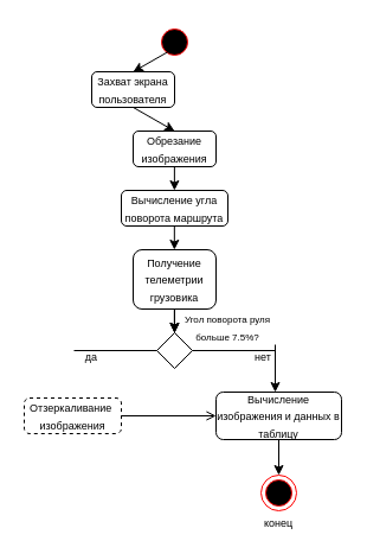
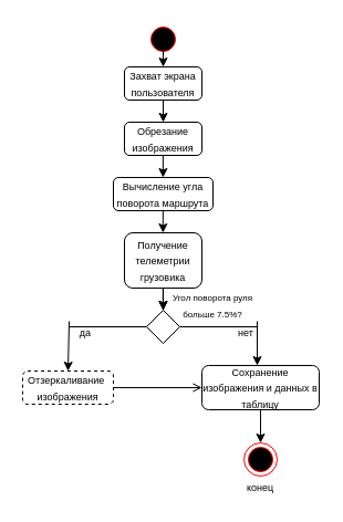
  <mxCell id="0" />
  <mxCell id="1" parent="0" />
  <mxCell id="2" value="" style="ellipse;shape=startState;fillColor=#000000;strokeColor=#ff0000;" vertex="1" parent="1"><mxGeometry x="132" y="20" width="30" height="30" as="geometry" /></mxCell>
- <mxCell id="3" value="&lt;font style=&quot;font-size: 9px;&quot;&gt;Захват экрана пользователя&lt;br&gt;&lt;/font&gt;" style="rounded=1;whiteSpace=wrap;html=1;" vertex="1" parent="1"><mxGeometry x="77" y="60" width="70" height="30" as="geometry" /></mxCell>
+ <mxCell id="3" value="&lt;font style=&quot;font-size: 9px;&quot;&gt;Захват экрана пользователя&lt;br&gt;&lt;/font&gt;" style="rounded=1;whiteSpace=wrap;html=1;" vertex="1" parent="1"><mxGeometry x="112" y="60" width="70" height="30" as="geometry" /></mxCell>
  <mxCell id="4" value="" style="endArrow=classic;html=1;rounded=0;exitX=0.5;exitY=1;exitDx=0;exitDy=0;" edge="1" parent="1" source="3"><mxGeometry width="50" height="50" relative="1" as="geometry"><mxPoint x="135.25" y="102.07" as="sourcePoint" /><mxPoint x="147" y="110" as="targetPoint" /></mxGeometry></mxCell>
  <mxCell id="5" value="" style="endArrow=classic;html=1;rounded=0;entryX=0.5;entryY=0;entryDx=0;entryDy=0;" edge="1" parent="1" target="3"><mxGeometry width="50" height="50" relative="1" as="geometry"><mxPoint x="147" y="40" as="sourcePoint" /><mxPoint x="146.88" y="50" as="targetPoint" /></mxGeometry></mxCell>
  <mxCell id="6" value="&lt;font style=&quot;font-size: 9px;&quot;&gt;Обрезание изображения&lt;br&gt;&lt;/font&gt;" style="rounded=1;whiteSpace=wrap;html=1;" vertex="1" parent="1"><mxGeometry x="112" y="110" width="70" height="30" as="geometry" /></mxCell>
  <mxCell id="7" value="" style="edgeStyle=orthogonalEdgeStyle;rounded=0;orthogonalLoop=1;jettySize=auto;html=1;" edge="1" parent="1" source="9" target="13"><mxGeometry relative="1" as="geometry" /></mxCell>
  <mxCell id="8" value="" style="edgeStyle=orthogonalEdgeStyle;rounded=0;orthogonalLoop=1;jettySize=auto;html=1;" edge="1" parent="1" source="9" target="13"><mxGeometry relative="1" as="geometry" /></mxCell>
  <mxCell id="9" value="&lt;font style=&quot;font-size: 9px;&quot;&gt;Получение телеметрии грузовика&lt;br&gt;&lt;/font&gt;" style="rounded=1;whiteSpace=wrap;html=1;" vertex="1" parent="1"><mxGeometry x="112" y="210" width="70" height="50" as="geometry" /></mxCell>
  <mxCell id="10" value="" style="endArrow=classic;html=1;rounded=0;exitX=0.5;exitY=1;exitDx=0;exitDy=0;" edge="1" parent="1"><mxGeometry width="50" height="50" relative="1" as="geometry"><mxPoint x="146.89" y="140" as="sourcePoint" /><mxPoint x="146.89" y="160" as="targetPoint" /></mxGeometry></mxCell>
  <mxCell id="11" value="&lt;font style=&quot;font-size: 9px;&quot;&gt;Вычисление угла поворота маршрута&lt;/font&gt;" style="rounded=1;whiteSpace=wrap;html=1;" vertex="1" parent="1"><mxGeometry x="102" y="160" width="90" height="30" as="geometry" /></mxCell>
  <mxCell id="12" value="" style="endArrow=classic;html=1;rounded=0;exitX=0.5;exitY=1;exitDx=0;exitDy=0;" edge="1" parent="1"><mxGeometry width="50" height="50" relative="1" as="geometry"><mxPoint x="146.83" y="260" as="sourcePoint" /><mxPoint x="146.83" y="280" as="targetPoint" /></mxGeometry></mxCell>
  <mxCell id="13" value="" style="rhombus;whiteSpace=wrap;html=1;" vertex="1" parent="1"><mxGeometry x="132" y="280" width="30" height="30" as="geometry" /></mxCell>
  <mxCell id="14" value="&lt;font style=&quot;font-size: 8px;&quot;&gt;Угол поворота руля больше 7.5%?&lt;/font&gt;" style="text;html=1;align=center;verticalAlign=middle;whiteSpace=wrap;rounded=0;" vertex="1" parent="1"><mxGeometry x="152" y="260" width="80" height="30" as="geometry" /></mxCell>
  <mxCell id="15" value="" style="endArrow=classic;html=1;rounded=0;exitX=0.5;exitY=1;exitDx=0;exitDy=0;" edge="1" parent="1"><mxGeometry width="50" height="50" relative="1" as="geometry"><mxPoint x="146.83" y="190" as="sourcePoint" /><mxPoint x="146.83" y="210" as="targetPoint" /></mxGeometry></mxCell>
  <mxCell id="16" value="" style="endArrow=none;html=1;rounded=0;exitX=1;exitY=0.5;exitDx=0;exitDy=0;" edge="1" parent="1" source="13"><mxGeometry width="50" height="50" relative="1" as="geometry"><mxPoint x="12" y="360" as="sourcePoint" /><mxPoint x="232" y="295" as="targetPoint" /></mxGeometry></mxCell>
  <mxCell id="17" value="" style="endArrow=classic;html=1;rounded=0;exitX=1;exitY=1;exitDx=0;exitDy=0;" edge="1" parent="1" source="14"><mxGeometry width="50" height="50" relative="1" as="geometry"><mxPoint x="232" y="300" as="sourcePoint" /><mxPoint x="232" y="330" as="targetPoint" /></mxGeometry></mxCell>
  <mxCell id="18" value="" style="edgeStyle=orthogonalEdgeStyle;rounded=0;orthogonalLoop=1;jettySize=auto;html=1;" edge="1" parent="1" source="19" target="20"><mxGeometry relative="1" as="geometry" /></mxCell>
- <mxCell id="19" value="&lt;font style=&quot;font-size: 9px;&quot;&gt;Вычисление изображения и данных в таблицу&lt;/font&gt;" style="rounded=1;whiteSpace=wrap;html=1;" vertex="1" parent="1"><mxGeometry x="182" y="330" width="106" height="40" as="geometry" /></mxCell>
+ <mxCell id="19" value="&lt;font style=&quot;font-size: 9px;&quot;&gt;Сохранение изображения и данных в таблицу&lt;/font&gt;" style="rounded=1;whiteSpace=wrap;html=1;" vertex="1" parent="1"><mxGeometry x="182" y="330" width="106" height="40" as="geometry" /></mxCell>
  <mxCell id="20" value="" style="ellipse;shape=endState;fillColor=#000000;strokeColor=#ff0000" vertex="1" parent="1"><mxGeometry x="220" y="400" width="30" height="30" as="geometry" /></mxCell>
  <mxCell id="21" value="&lt;font style=&quot;font-size: 9px;&quot;&gt;конец&lt;/font&gt;" style="text;html=1;align=center;verticalAlign=middle;whiteSpace=wrap;rounded=0;" vertex="1" parent="1"><mxGeometry x="218" y="430" width="34" height="20" as="geometry" /></mxCell>
  <mxCell id="22" value="" style="endArrow=none;html=1;rounded=0;exitX=0;exitY=0.5;exitDx=0;exitDy=0;" edge="1" parent="1" source="13"><mxGeometry width="50" height="50" relative="1" as="geometry"><mxPoint x="172" y="305" as="sourcePoint" /><mxPoint x="62" y="295" as="targetPoint" /></mxGeometry></mxCell>
+ <mxCell id="23" value="" style="endArrow=classic;html=1;rounded=0;entryX=0.5;entryY=0;entryDx=0;entryDy=0;exitX=0;exitY=0;exitDx=0;exitDy=0;" edge="1" parent="1" source="25" target="26"><mxGeometry width="50" height="50" relative="1" as="geometry"><mxPoint x="52" y="290" as="sourcePoint" /><mxPoint x="62" y="330" as="targetPoint" /></mxGeometry></mxCell>
  <mxCell id="24" value="&lt;font style=&quot;font-size: 9px;&quot;&gt;нет&lt;/font&gt;" style="text;html=1;align=center;verticalAlign=middle;whiteSpace=wrap;rounded=0;" vertex="1" parent="1"><mxGeometry x="212" y="295" width="20" height="10" as="geometry" /></mxCell>
  <mxCell id="25" value="&lt;font style=&quot;font-size: 9px;&quot;&gt;да&lt;/font&gt;" style="text;html=1;align=center;verticalAlign=middle;whiteSpace=wrap;rounded=0;" vertex="1" parent="1"><mxGeometry x="62" y="290" width="30" height="20" as="geometry" /></mxCell>
  <mxCell id="26" value="&lt;font style=&quot;font-size: 9px;&quot;&gt;&lt;span lang=&quot;ru&quot; class=&quot;ILfuVd&quot;&gt;&lt;span class=&quot;hgKElc&quot;&gt;Отзеркаливание&amp;nbsp; &lt;/span&gt;&lt;/span&gt;изображения&lt;/font&gt;" style="rounded=1;whiteSpace=wrap;html=1;dashed=1;" vertex="1" parent="1"><mxGeometry x="20" y="335" width="82" height="30" as="geometry" /></mxCell>
  <mxCell id="27" value="" style="endArrow=open;html=1;rounded=0;entryX=0;entryY=0.5;entryDx=0;entryDy=0;exitX=1;exitY=0.5;exitDx=0;exitDy=0;" edge="1" parent="1" source="26" target="19"><mxGeometry width="50" height="50" relative="1" as="geometry"><mxPoint x="120" y="370" as="sourcePoint" /><mxPoint x="170" y="320" as="targetPoint" /></mxGeometry></mxCell>
